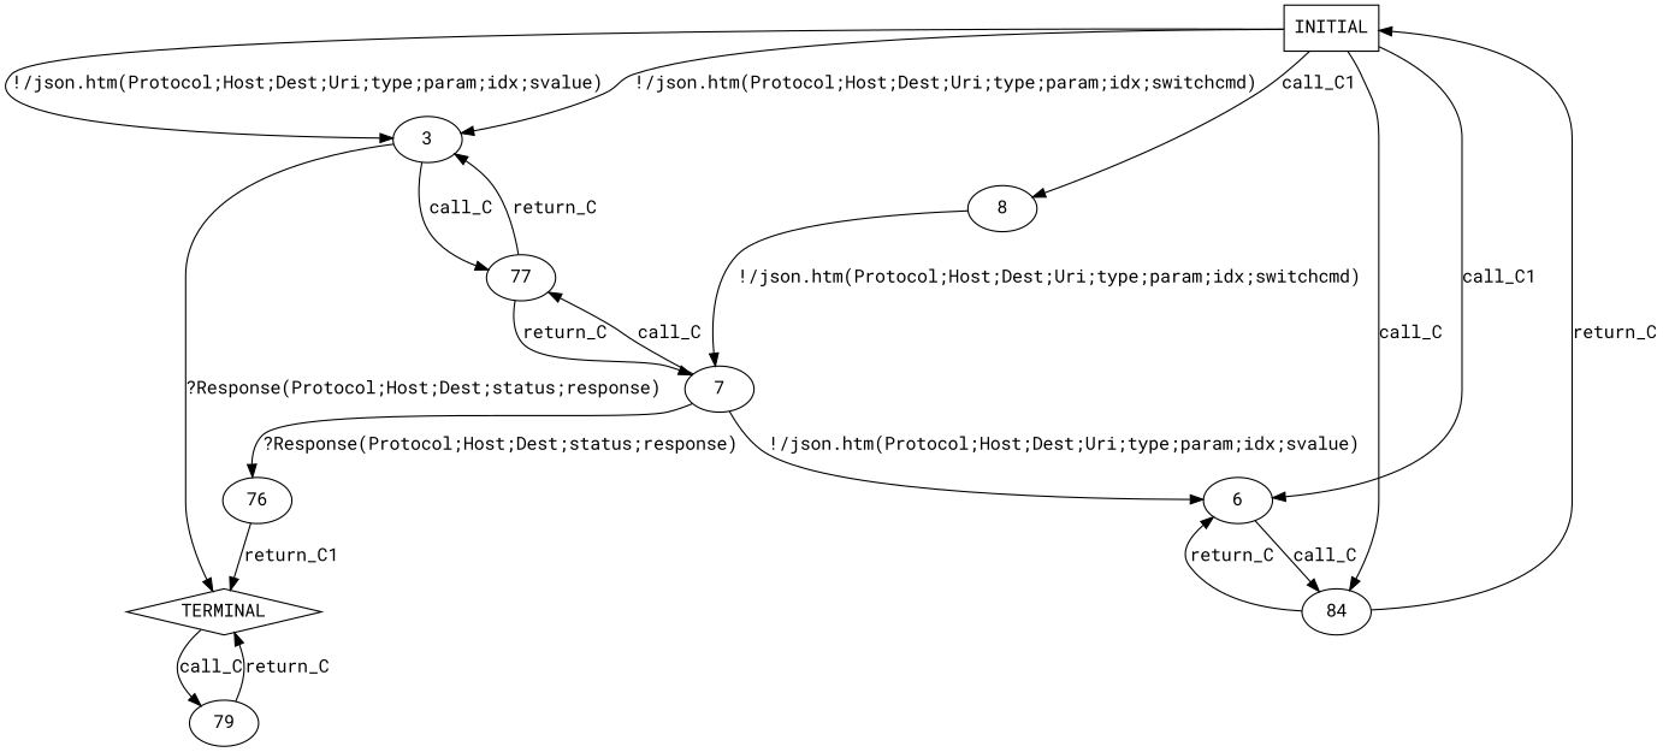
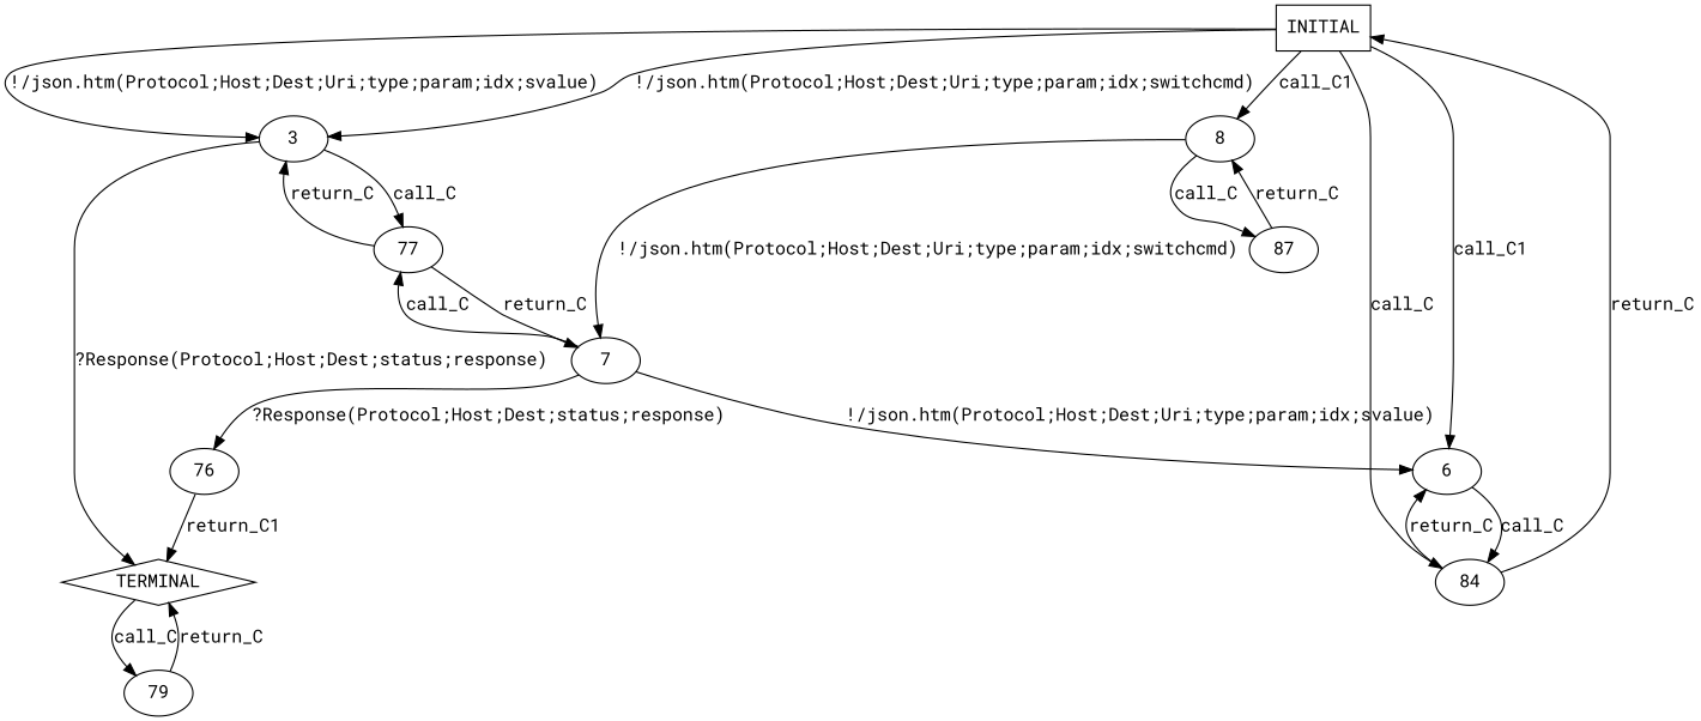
  digraph {
    fontname="Roboto Mono"
    node [fontname="Roboto Mono"]
    edge [fontname="Roboto Mono"]
    n1 [label=INITIAL shape=box]
    n2 [label=3]
    n3 [label=6]
    n4 [label=8]
    n5 [label=84]
    n6 [label=TERMINAL shape=diamond]
    n7 [label=77]
    n8 [label=7]
+   n9 [label=87]
    n10 [label=79]
    n11 [label=76]
    n1 -> n2 [label="!/json.htm(Protocol;Host;Dest;Uri;type;param;idx;svalue)"]
    n1 -> n2 [label="!/json.htm(Protocol;Host;Dest;Uri;type;param;idx;switchcmd)"]
    n1 -> n3 [label=call_C1]
    n1 -> n4 [label=call_C1]
    n1 -> n5 [label=call_C]
    n2 -> n6 [label="?Response(Protocol;Host;Dest;status;response)"]
    n2 -> n7 [label=call_C]
    n3 -> n5 [label=call_C]
    n4 -> n8 [label="!/json.htm(Protocol;Host;Dest;Uri;type;param;idx;switchcmd)"]
+   n4 -> n9 [label=call_C]
    n5 -> n1 [label=return_C]
    n5 -> n3 [label=return_C]
    n6 -> n10 [label=call_C]
    n7 -> n2 [label=return_C]
    n7 -> n8 [label=return_C]
    n8 -> n3 [label="!/json.htm(Protocol;Host;Dest;Uri;type;param;idx;svalue)"]
    n8 -> n7 [label=call_C]
    n8 -> n11 [label="?Response(Protocol;Host;Dest;status;response)"]
+   n9 -> n4 [label=return_C]
    n10 -> n6 [label=return_C]
    n11 -> n6 [label=return_C1]
  }
